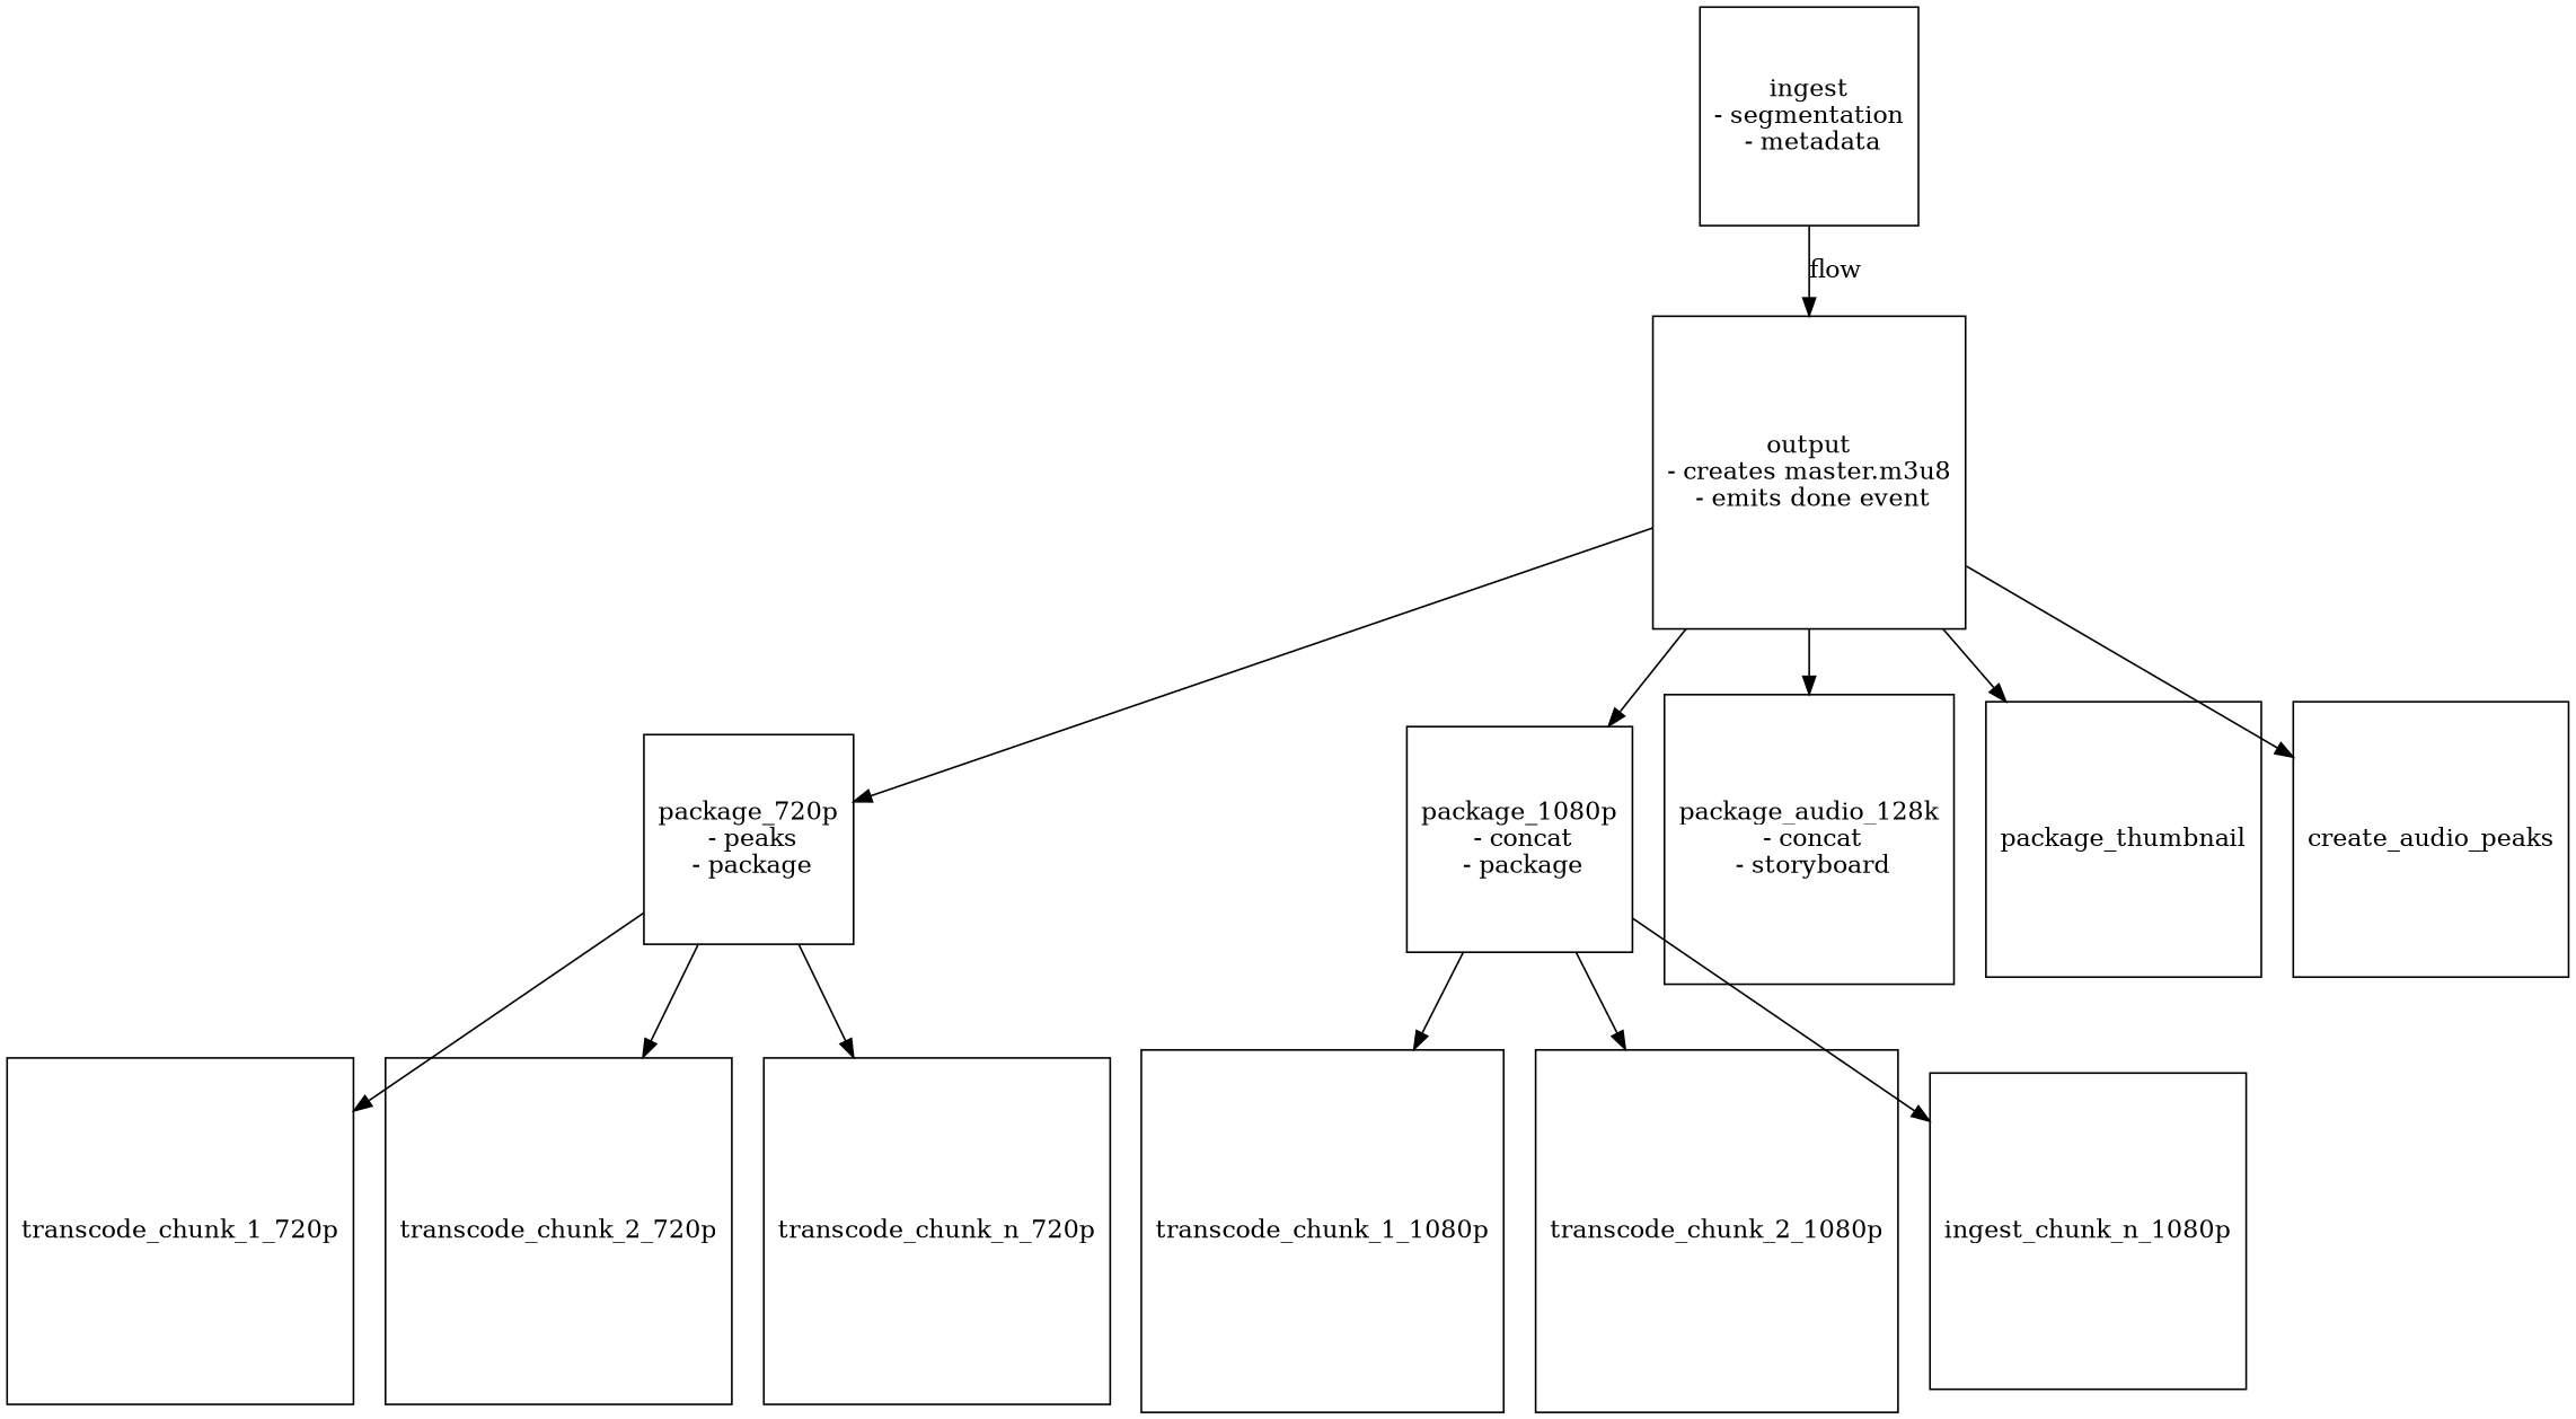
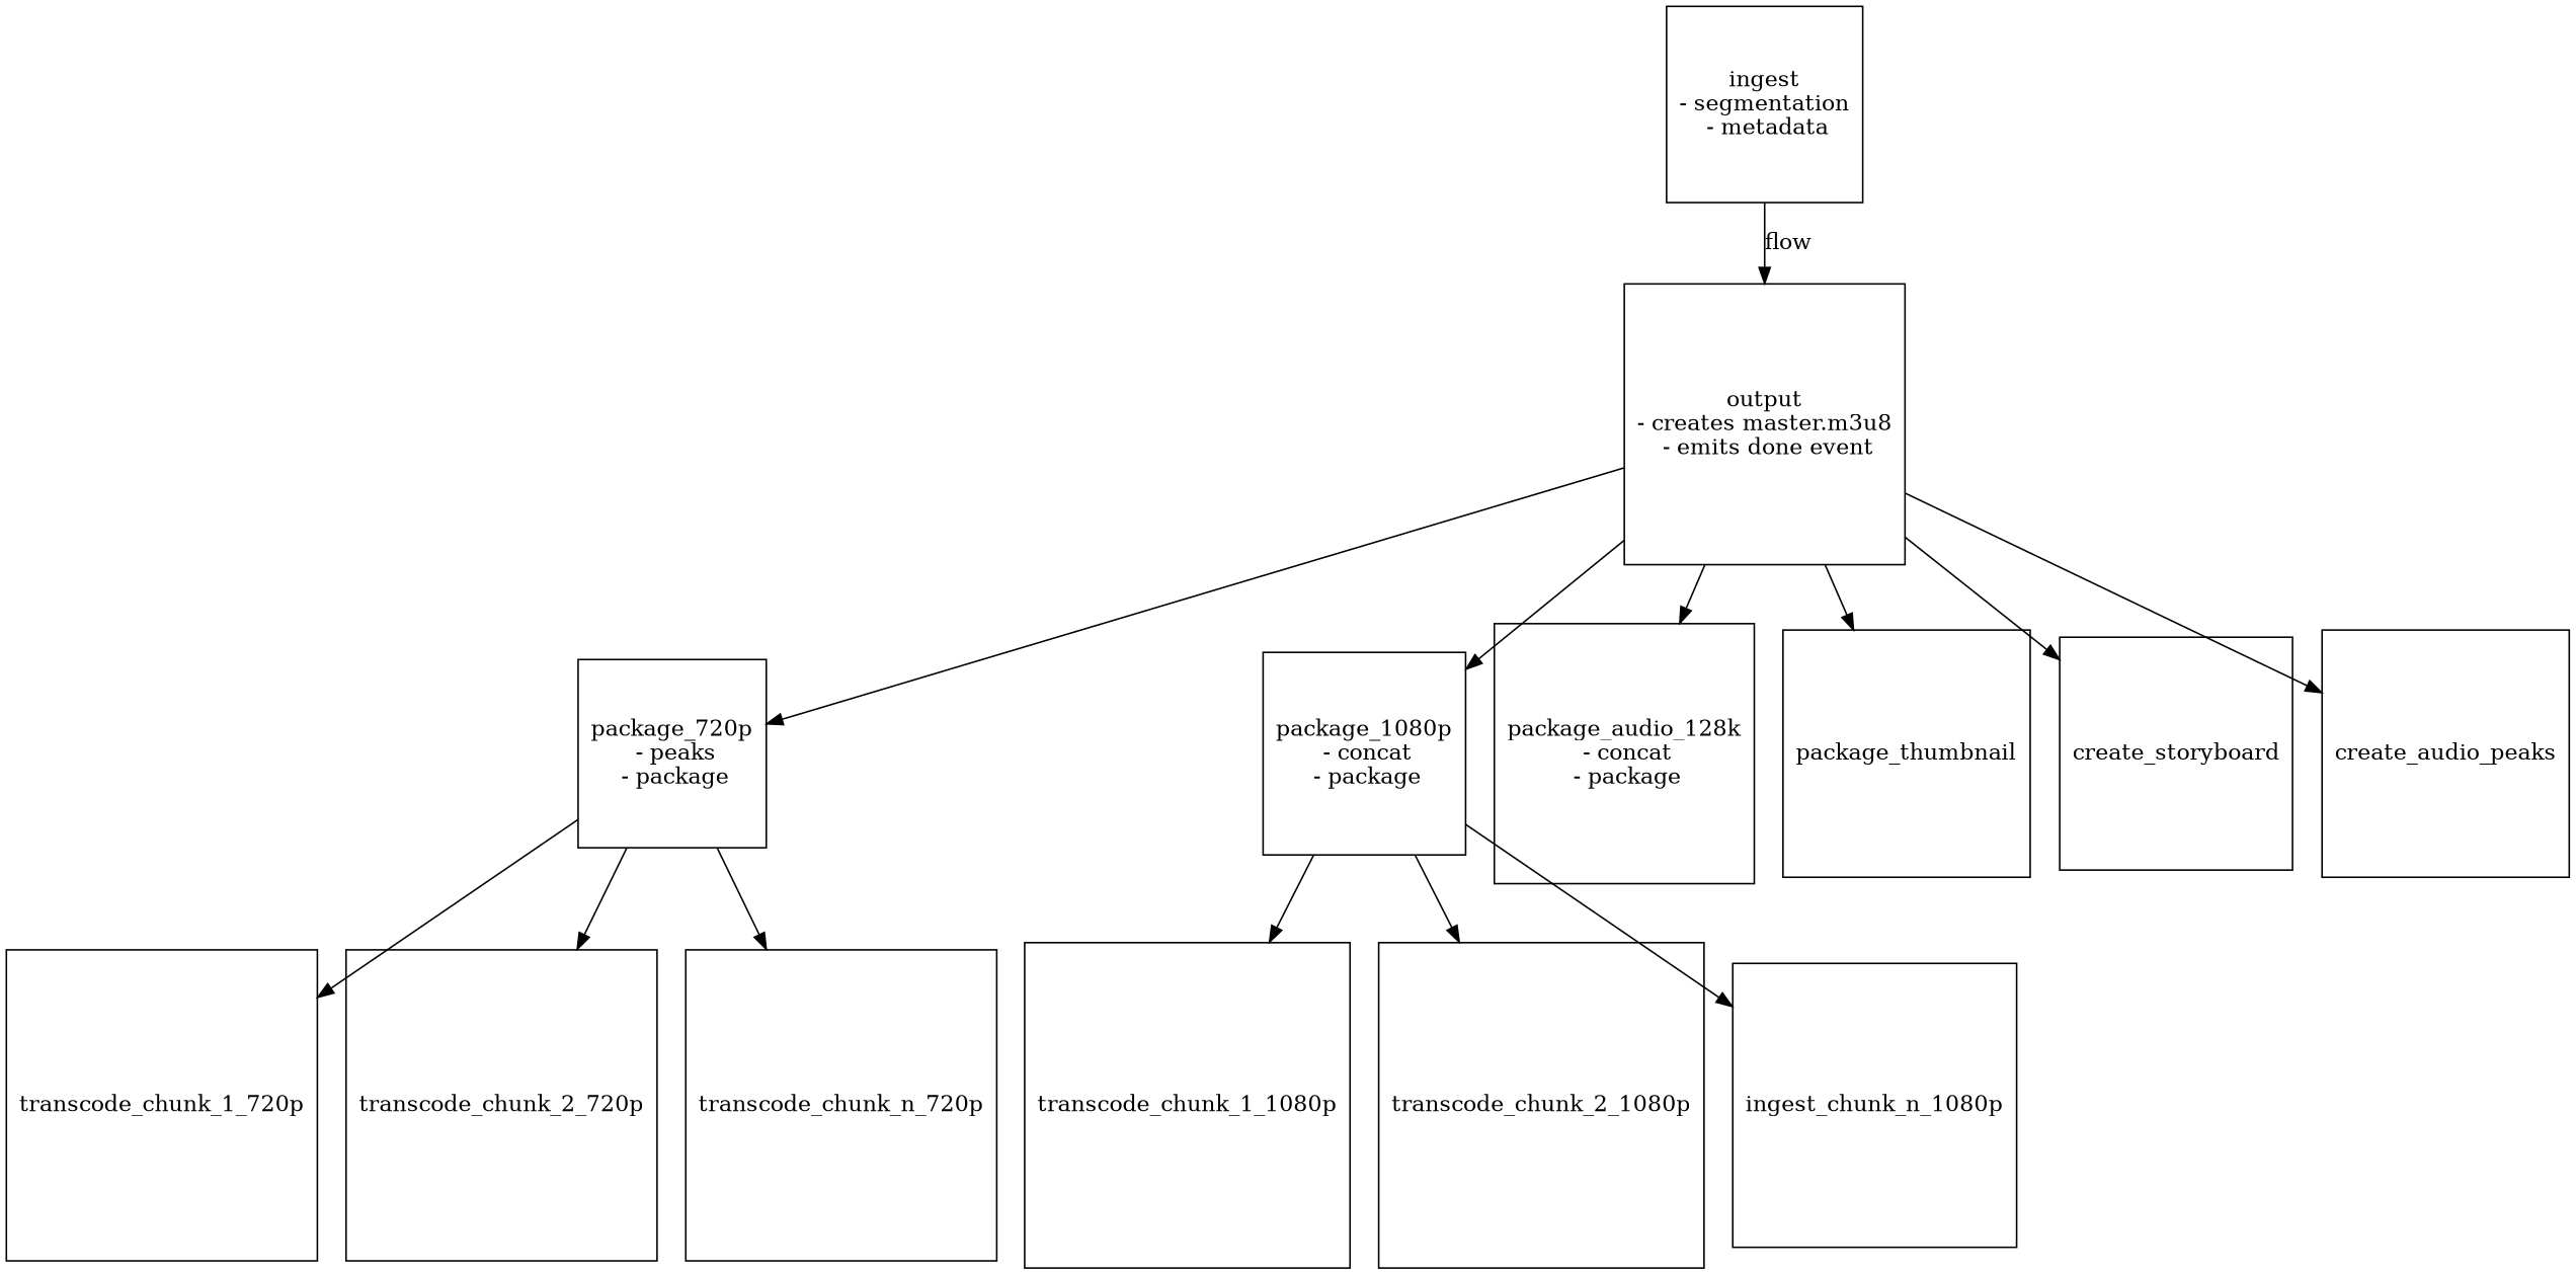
  digraph {
    splines=FALSE
    node [shape=square]
    n1 [label="ingest\n- segmentation\n - metadata"]
    n2 [label="output\n- creates master.m3u8\n - emits done event"]
    n3 [label="package_720p\n - peaks\n - package"]
    n4 [label="package_1080p\n - concat\n - package"]
-   n5 [label="package_audio_128k\n - concat\n - storyboard"]
+   n5 [label="package_audio_128k\n - concat\n - package"]
    n6 [label=package_thumbnail]
+   n7 [label=create_storyboard]
    n8 [label=create_audio_peaks]
    n9 [label=transcode_chunk_1_720p]
    n10 [label=transcode_chunk_2_720p]
    n11 [label=transcode_chunk_n_720p]
    n12 [label=transcode_chunk_1_1080p]
    n13 [label=transcode_chunk_2_1080p]
    n14 [label=ingest_chunk_n_1080p]
    n1 -> n2 [label=flow]
    n2 -> n3
    n2 -> n4
    n2 -> n5
    n2 -> n6
+   n2 -> n7
    n2 -> n8
    n3 -> n9
    n3 -> n10
    n3 -> n11
    n4 -> n12
    n4 -> n13
    n4 -> n14
  }
